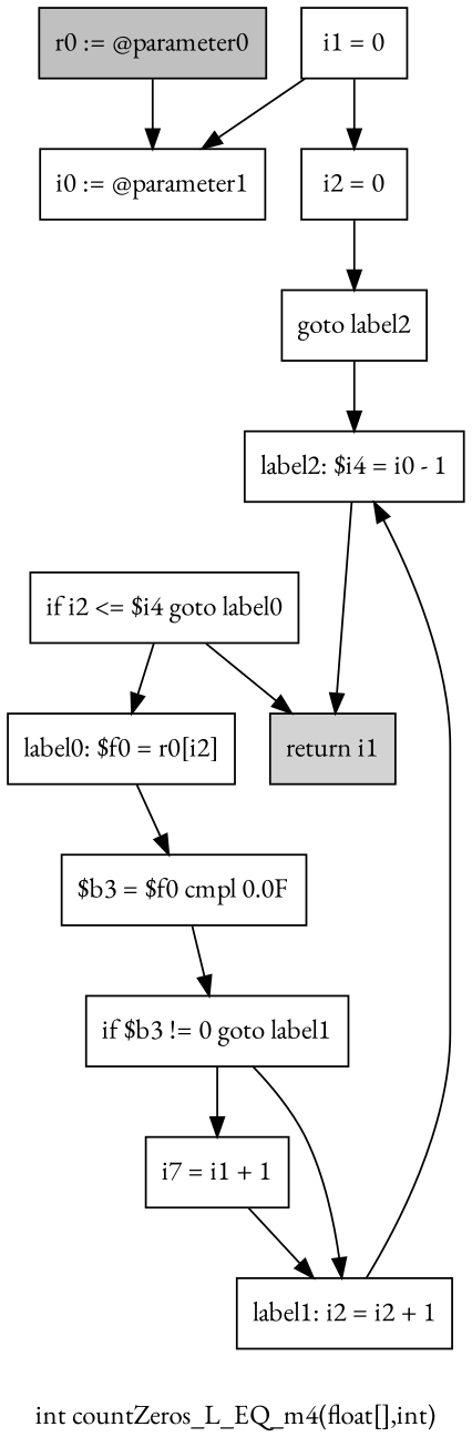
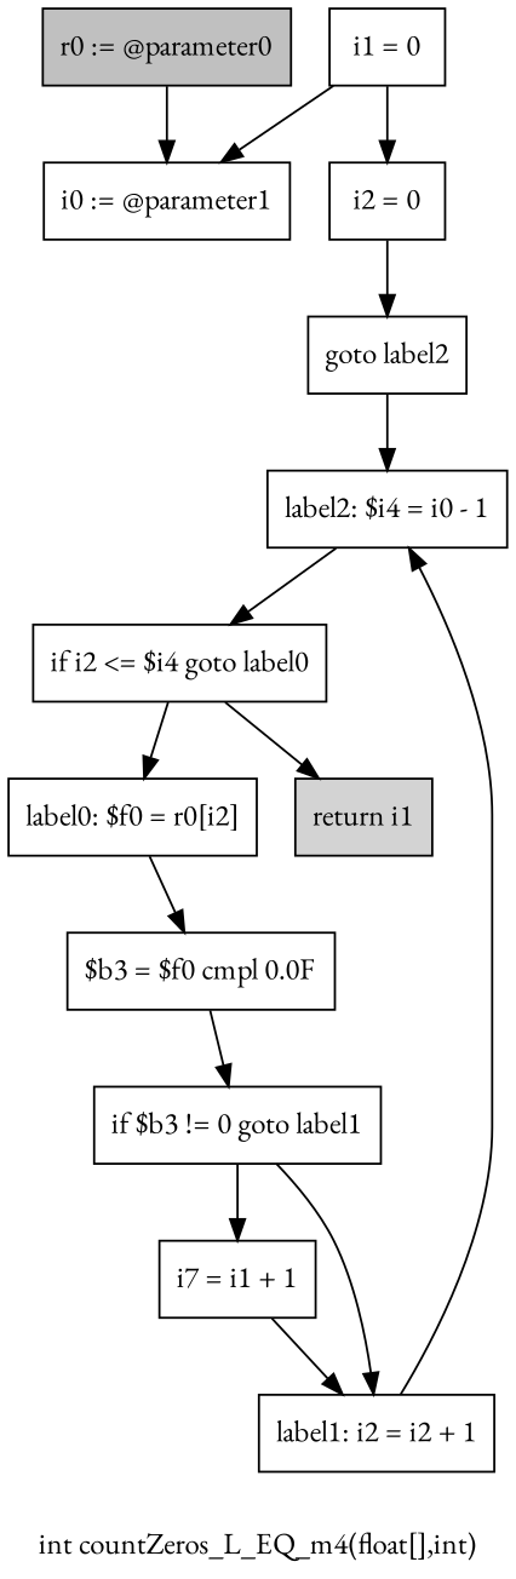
  digraph {
    fontname="EB Garamond"
    label="int countZeros_L_EQ_m4(float[],int)"
    node [fontname="EB Garamond" shape=box]
    edge [fontname="EB Garamond"]
    n1 [fillcolor=gray label="r0 := @parameter0" style=filled]
    n2 [label="i0 := @parameter1"]
    n3 [label="i1 = 0"]
    n4 [label="i2 = 0"]
    n5 [label="goto label2"]
    n6 [label="label2: $i4 = i0 - 1"]
    n7 [label="if i2 <= $i4 goto label0"]
    n8 [label="label0: $f0 = r0[i2]"]
    n9 [fillcolor=lightgray label="return i1" style=filled]
    n10 [label="$b3 = $f0 cmpl 0.0F"]
    n11 [label="if $b3 != 0 goto label1"]
    n12 [label="i7 = i1 + 1"]
    n13 [label="label1: i2 = i2 + 1"]
    n1 -> n2
    n3 -> n2
    n3 -> n4
    n4 -> n5
    n5 -> n6
-   n6 -> n9
+   n6 -> n7
    n7 -> n8
    n7 -> n9
    n8 -> n10
    n10 -> n11
    n11 -> n12
    n11 -> n13
    n12 -> n13
    n13 -> n6
  }
